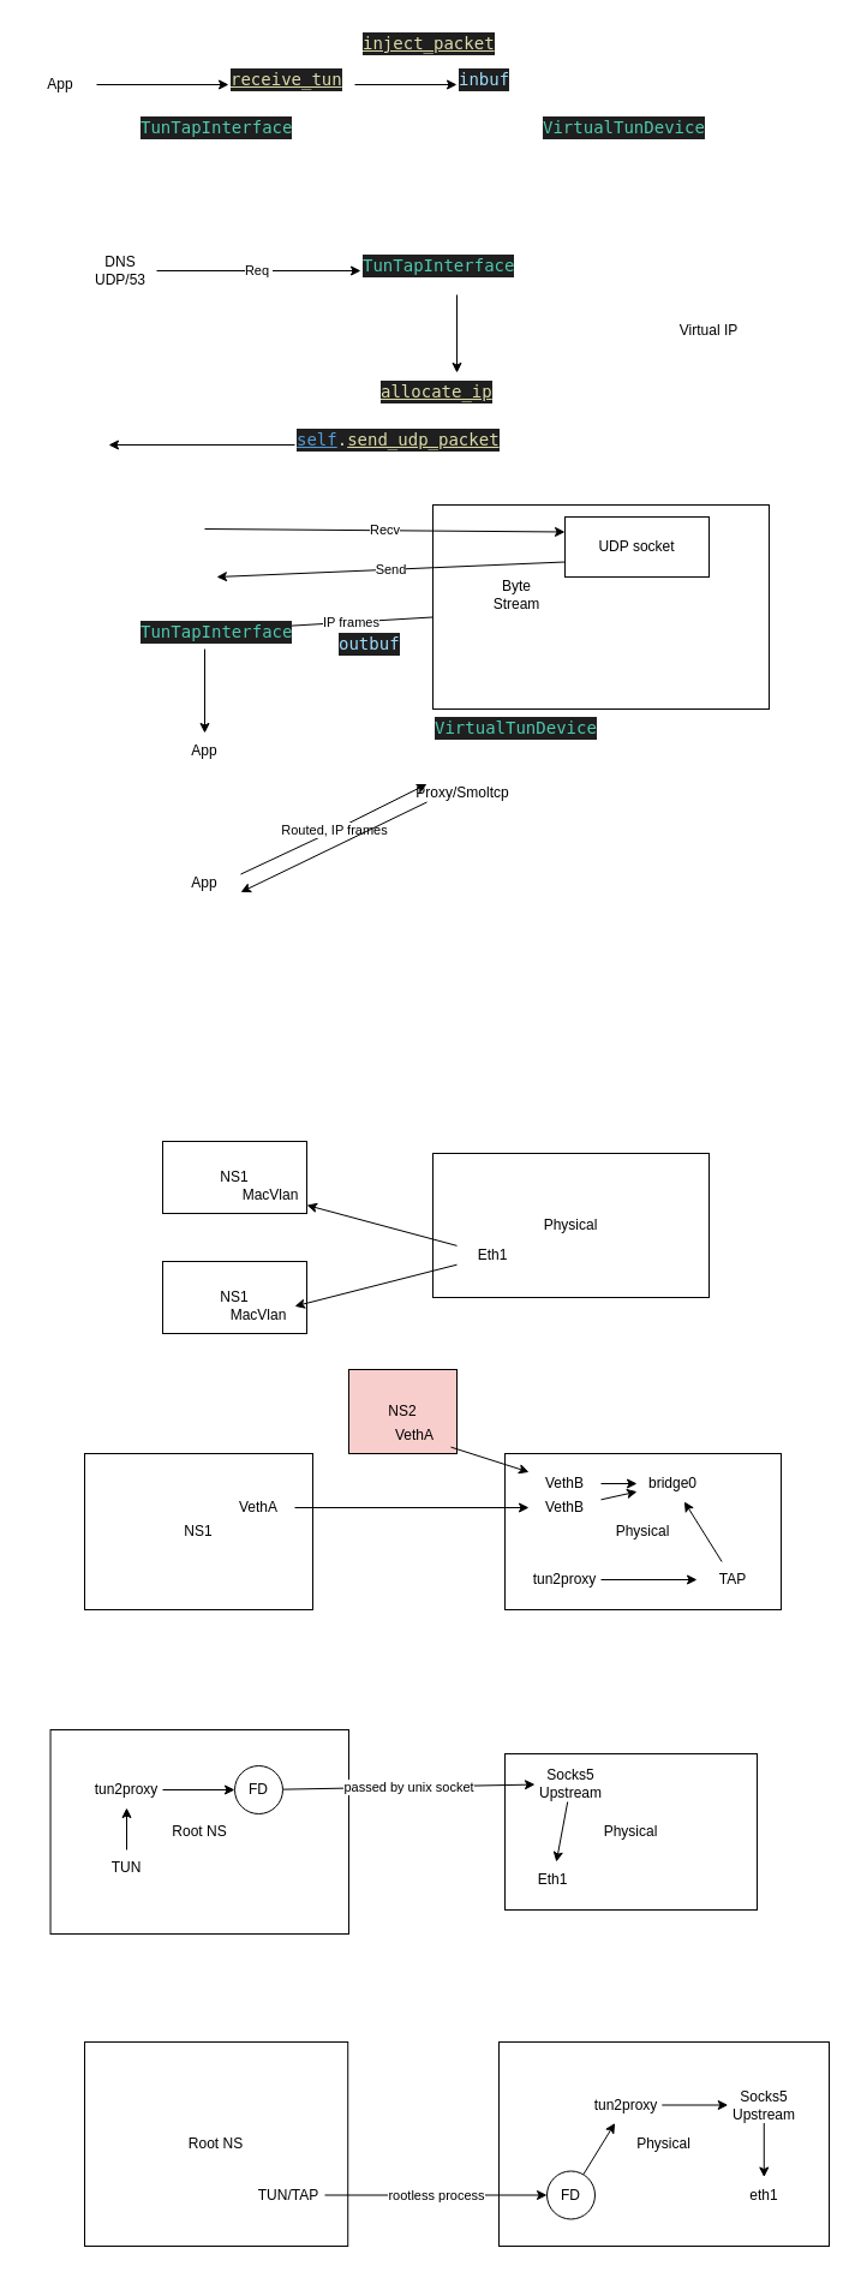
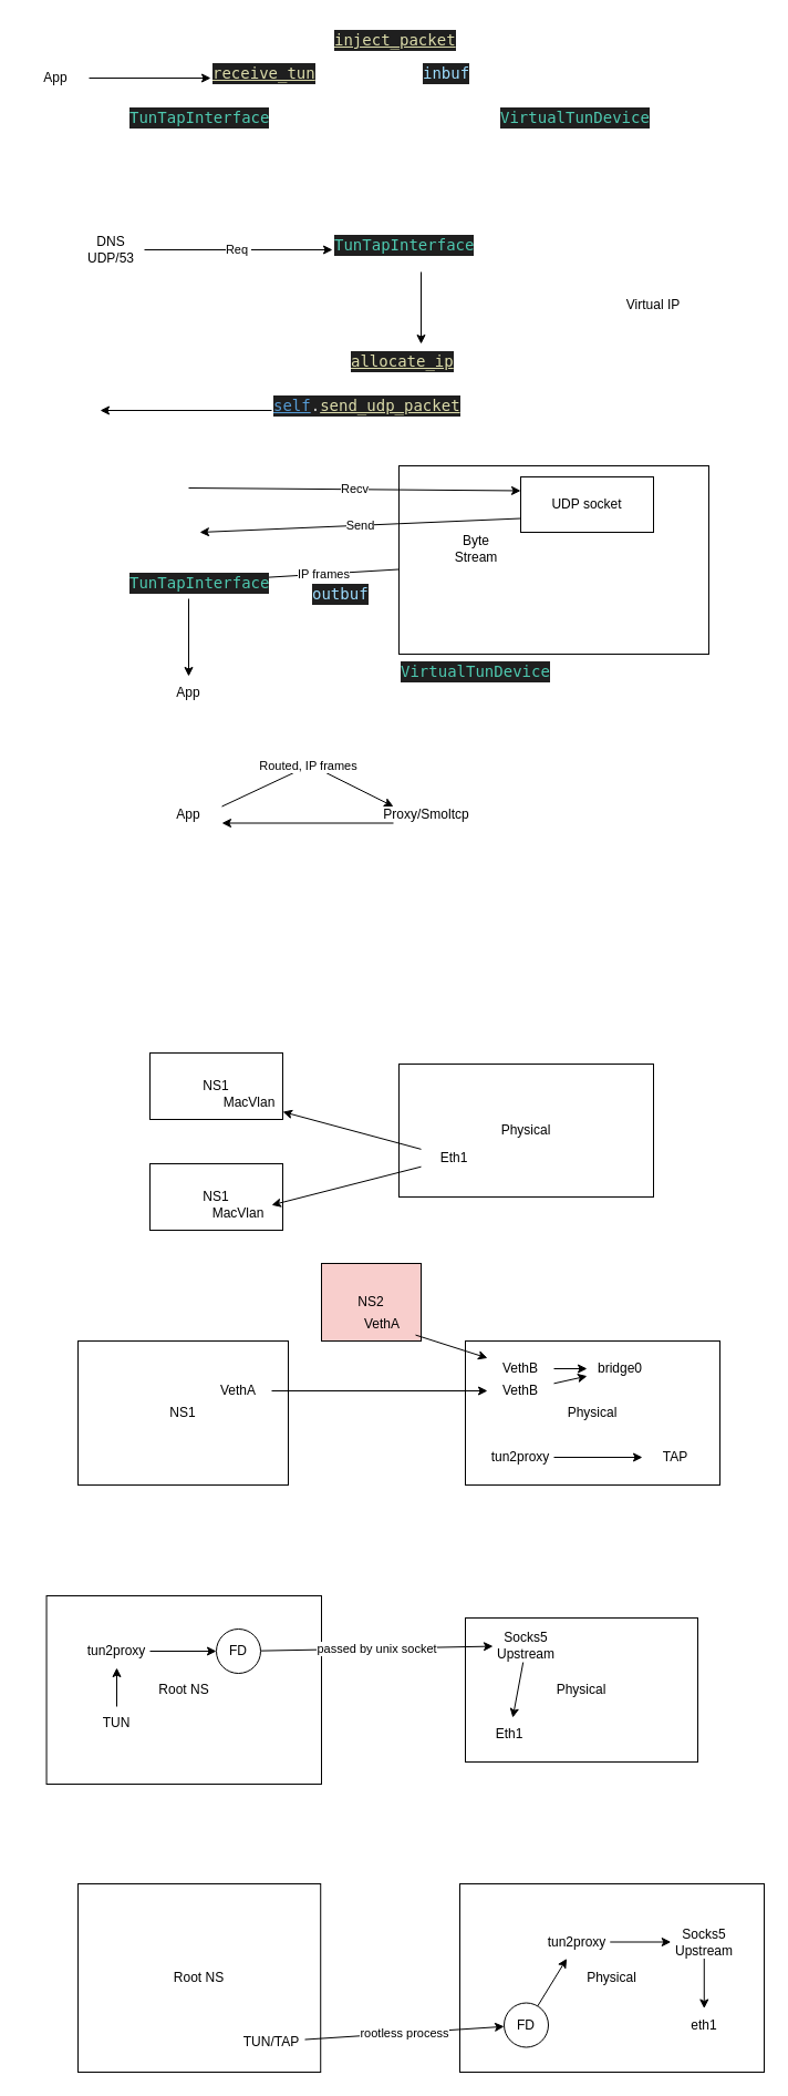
  <mxCell id="0" />
  <mxCell id="1" parent="0" />
  <mxCell id="2" value="NS1" style="rounded=0;whiteSpace=wrap;html=1;" vertex="1" parent="1"><mxGeometry x="135" y="950" width="120" height="60" as="geometry" /></mxCell>
  <mxCell id="3" value="NS1" style="rounded=0;whiteSpace=wrap;html=1;" vertex="1" parent="1"><mxGeometry x="135" y="1050" width="120" height="60" as="geometry" /></mxCell>
  <mxCell id="4" value="&lt;div style=&quot;color: rgb(204, 204, 204); background-color: rgb(31, 31, 31); font-family: &amp;quot;Droid Sans Mono&amp;quot;, &amp;quot;monospace&amp;quot;, monospace; font-weight: normal; font-size: 14px; line-height: 19px;&quot;&gt;&lt;div&gt;&lt;span style=&quot;color: #4ec9b0;&quot;&gt;VirtualTunDevice&lt;/span&gt;&lt;/div&gt;&lt;/div&gt;" style="text;whiteSpace=wrap;html=1;" parent="1" vertex="1"><mxGeometry x="450" y="90" width="170" height="40" as="geometry" /></mxCell>
  <mxCell id="5" value="&lt;div style=&quot;color: rgb(204, 204, 204); background-color: rgb(31, 31, 31); font-family: &amp;quot;Droid Sans Mono&amp;quot;, &amp;quot;monospace&amp;quot;, monospace; font-weight: normal; font-size: 14px; line-height: 19px;&quot;&gt;&lt;div&gt;&lt;span style=&quot;color: #9cdcfe;&quot;&gt;inbuf&lt;/span&gt;&lt;/div&gt;&lt;/div&gt;" style="text;whiteSpace=wrap;html=1;" parent="1" vertex="1"><mxGeometry x="380" y="50" width="80" height="40" as="geometry" /></mxCell>
  <mxCell id="6" value="&lt;div style=&quot;color: rgb(204, 204, 204); background-color: rgb(31, 31, 31); font-family: &amp;quot;Droid Sans Mono&amp;quot;, &amp;quot;monospace&amp;quot;, monospace; font-weight: normal; font-size: 14px; line-height: 19px;&quot;&gt;&lt;div&gt;&lt;span style=&quot;color: #9cdcfe;&quot;&gt;outbuf&lt;/span&gt;&lt;/div&gt;&lt;/div&gt;" style="text;whiteSpace=wrap;html=1;" parent="1" vertex="1"><mxGeometry x="280" y="520" width="80" height="30" as="geometry" /></mxCell>
  <mxCell id="7" value="&lt;div style=&quot;color: rgb(204, 204, 204); background-color: rgb(31, 31, 31); font-family: &amp;quot;Droid Sans Mono&amp;quot;, &amp;quot;monospace&amp;quot;, monospace; font-weight: normal; font-size: 14px; line-height: 19px;&quot;&gt;&lt;div&gt;&lt;span style=&quot;color: #4ec9b0;&quot;&gt;TunTapInterface&lt;/span&gt;&lt;/div&gt;&lt;/div&gt;" style="text;whiteSpace=wrap;html=1;" parent="1" vertex="1"><mxGeometry x="115" y="90" width="160" height="40" as="geometry" /></mxCell>
- <mxCell id="8" style="edgeStyle=none;html=1;" parent="1" source="9" target="5" edge="1"><mxGeometry relative="1" as="geometry" /></mxCell>
  <mxCell id="9" value="&lt;div style=&quot;color: rgb(204, 204, 204); background-color: rgb(31, 31, 31); font-family: &amp;quot;Droid Sans Mono&amp;quot;, &amp;quot;monospace&amp;quot;, monospace; font-weight: normal; font-size: 14px; line-height: 19px;&quot;&gt;&lt;div&gt;&lt;span style=&quot;color: #dcdcaa;text-decoration: underline;&quot;&gt;receive_tun&lt;/span&gt;&lt;/div&gt;&lt;/div&gt;" style="text;whiteSpace=wrap;html=1;" parent="1" vertex="1"><mxGeometry x="190" y="50" width="105" height="40" as="geometry" /></mxCell>
  <mxCell id="10" value="&lt;div style=&quot;color: rgb(204, 204, 204); background-color: rgb(31, 31, 31); font-family: &amp;quot;Droid Sans Mono&amp;quot;, &amp;quot;monospace&amp;quot;, monospace; font-weight: normal; font-size: 14px; line-height: 19px;&quot;&gt;&lt;div&gt;&lt;span style=&quot;color: #dcdcaa;text-decoration: underline;&quot;&gt;inject_packet&lt;/span&gt;&lt;/div&gt;&lt;/div&gt;" style="text;whiteSpace=wrap;html=1;" parent="1" vertex="1"><mxGeometry x="300" y="20" width="140" height="40" as="geometry" /></mxCell>
  <mxCell id="11" style="edgeStyle=none;html=1;" parent="1" source="12" target="9" edge="1"><mxGeometry relative="1" as="geometry" /></mxCell>
  <mxCell id="12" value="App" style="text;html=1;strokeColor=none;fillColor=none;align=center;verticalAlign=middle;whiteSpace=wrap;rounded=0;" parent="1" vertex="1"><mxGeometry x="20" y="55" width="60" height="30" as="geometry" /></mxCell>
  <mxCell id="13" value="Req&amp;nbsp;" style="edgeStyle=none;html=1;" parent="1" source="14" target="16" edge="1"><mxGeometry relative="1" as="geometry"><mxPoint x="310" y="225" as="targetPoint" /></mxGeometry></mxCell>
  <mxCell id="14" value="DNS UDP/53" style="text;html=1;strokeColor=none;fillColor=none;align=center;verticalAlign=middle;whiteSpace=wrap;rounded=0;" parent="1" vertex="1"><mxGeometry x="70" y="210" width="60" height="30" as="geometry" /></mxCell>
  <mxCell id="15" style="edgeStyle=none;html=1;" parent="1" source="16" target="17" edge="1"><mxGeometry relative="1" as="geometry" /></mxCell>
  <mxCell id="16" value="&lt;div style=&quot;color: rgb(204, 204, 204); background-color: rgb(31, 31, 31); font-family: &amp;quot;Droid Sans Mono&amp;quot;, &amp;quot;monospace&amp;quot;, monospace; font-weight: normal; font-size: 14px; line-height: 19px;&quot;&gt;&lt;div&gt;&lt;span style=&quot;color: #4ec9b0;&quot;&gt;TunTapInterface&lt;/span&gt;&lt;/div&gt;&lt;/div&gt;" style="text;whiteSpace=wrap;html=1;" parent="1" vertex="1"><mxGeometry x="300" y="205" width="160" height="40" as="geometry" /></mxCell>
  <mxCell id="17" value="&lt;div style=&quot;color: rgb(204, 204, 204); background-color: rgb(31, 31, 31); font-family: &amp;quot;Droid Sans Mono&amp;quot;, &amp;quot;monospace&amp;quot;, monospace; font-weight: normal; font-size: 14px; line-height: 19px;&quot;&gt;&lt;div&gt;&lt;span style=&quot;color: #dcdcaa;text-decoration: underline;&quot;&gt;allocate_ip&lt;/span&gt;&lt;/div&gt;&lt;/div&gt;" style="text;whiteSpace=wrap;html=1;" parent="1" vertex="1"><mxGeometry x="315" y="310" width="130" height="40" as="geometry" /></mxCell>
  <mxCell id="18" value="Virtual IP" style="text;html=1;strokeColor=none;fillColor=none;align=center;verticalAlign=middle;whiteSpace=wrap;rounded=0;" parent="1" vertex="1"><mxGeometry x="560" y="260" width="60" height="30" as="geometry" /></mxCell>
  <mxCell id="19" style="edgeStyle=none;html=1;" parent="1" source="20" edge="1"><mxGeometry relative="1" as="geometry"><mxPoint x="90" y="370" as="targetPoint" /></mxGeometry></mxCell>
  <mxCell id="20" value="&lt;div style=&quot;color: rgb(204, 204, 204); background-color: rgb(31, 31, 31); font-family: &amp;quot;Droid Sans Mono&amp;quot;, &amp;quot;monospace&amp;quot;, monospace; font-weight: normal; font-size: 14px; line-height: 19px;&quot;&gt;&lt;div&gt;&lt;span style=&quot;color: #569cd6;text-decoration: underline;&quot;&gt;self&lt;/span&gt;&lt;span style=&quot;color: #d4d4d4;&quot;&gt;.&lt;/span&gt;&lt;span style=&quot;color: #dcdcaa;text-decoration: underline;&quot;&gt;send_udp_packet&lt;/span&gt;&lt;/div&gt;&lt;/div&gt;" style="text;whiteSpace=wrap;html=1;" parent="1" vertex="1"><mxGeometry x="245" y="350" width="200" height="40" as="geometry" /></mxCell>
  <mxCell id="21" value="IP frames" style="edgeStyle=none;html=1;" parent="1" source="22" target="28" edge="1"><mxGeometry relative="1" as="geometry"><mxPoint x="160" y="620" as="targetPoint" /></mxGeometry></mxCell>
  <mxCell id="22" value="" style="rounded=0;whiteSpace=wrap;html=1;" parent="1" vertex="1"><mxGeometry x="360" y="420" width="280" height="170" as="geometry" /></mxCell>
  <mxCell id="23" value="Send" style="edgeStyle=none;html=1;exitX=0;exitY=0.75;exitDx=0;exitDy=0;" parent="1" source="24" edge="1"><mxGeometry relative="1" as="geometry"><mxPoint x="180" y="480" as="targetPoint" /></mxGeometry></mxCell>
  <mxCell id="24" value="UDP socket" style="rounded=0;whiteSpace=wrap;html=1;" parent="1" vertex="1"><mxGeometry x="470" y="430" width="120" height="50" as="geometry" /></mxCell>
  <mxCell id="25" value="&lt;div style=&quot;color: rgb(204, 204, 204); background-color: rgb(31, 31, 31); font-family: &amp;quot;Droid Sans Mono&amp;quot;, &amp;quot;monospace&amp;quot;, monospace; font-weight: normal; font-size: 14px; line-height: 19px;&quot;&gt;&lt;div&gt;&lt;span style=&quot;color: #4ec9b0;&quot;&gt;VirtualTunDevice&lt;/span&gt;&lt;/div&gt;&lt;/div&gt;" style="text;whiteSpace=wrap;html=1;" parent="1" vertex="1"><mxGeometry x="360" y="590" width="170" height="40" as="geometry" /></mxCell>
  <mxCell id="26" value="Recv" style="endArrow=classic;html=1;entryX=0;entryY=0.25;entryDx=0;entryDy=0;" parent="1" target="24" edge="1"><mxGeometry width="50" height="50" relative="1" as="geometry"><mxPoint x="170" y="440" as="sourcePoint" /><mxPoint x="270" y="430" as="targetPoint" /></mxGeometry></mxCell>
  <mxCell id="27" style="edgeStyle=none;html=1;" parent="1" source="28" target="29" edge="1"><mxGeometry relative="1" as="geometry" /></mxCell>
  <mxCell id="28" value="&lt;div style=&quot;color: rgb(204, 204, 204); background-color: rgb(31, 31, 31); font-family: &amp;quot;Droid Sans Mono&amp;quot;, &amp;quot;monospace&amp;quot;, monospace; font-weight: normal; font-size: 14px; line-height: 19px;&quot;&gt;&lt;div&gt;&lt;span style=&quot;color: #4ec9b0;&quot;&gt;TunTapInterface&lt;/span&gt;&lt;/div&gt;&lt;/div&gt;" style="text;whiteSpace=wrap;html=1;" parent="1" vertex="1"><mxGeometry x="115" y="510" width="110" height="30" as="geometry" /></mxCell>
  <mxCell id="29" value="App" style="text;html=1;strokeColor=none;fillColor=none;align=center;verticalAlign=middle;whiteSpace=wrap;rounded=0;" parent="1" vertex="1"><mxGeometry x="140" y="610" width="60" height="30" as="geometry" /></mxCell>
  <mxCell id="30" value="Routed, IP frames" style="edgeStyle=none;html=1;exitX=1;exitY=0.25;exitDx=0;exitDy=0;entryX=0;entryY=0.25;entryDx=0;entryDy=0;" parent="1" source="31" target="33" edge="1"><mxGeometry relative="1" as="geometry"><Array as="points"><mxPoint x="280" y="690" /></Array></mxGeometry></mxCell>
  <mxCell id="31" value="App" style="text;html=1;strokeColor=none;fillColor=none;align=center;verticalAlign=middle;whiteSpace=wrap;rounded=0;" parent="1" vertex="1"><mxGeometry x="140" y="720" width="60" height="30" as="geometry" /></mxCell>
  <mxCell id="32" style="edgeStyle=none;html=1;exitX=0;exitY=0.75;exitDx=0;exitDy=0;entryX=1;entryY=0.75;entryDx=0;entryDy=0;" parent="1" source="33" target="31" edge="1"><mxGeometry relative="1" as="geometry" /></mxCell>
- <mxCell id="33" value="Proxy/Smoltcp" style="text;html=1;strokeColor=none;fillColor=none;align=center;verticalAlign=middle;whiteSpace=wrap;rounded=0;" parent="1" vertex="1"><mxGeometry x="355" y="645" width="60" height="30" as="geometry" /></mxCell>
+ <mxCell id="33" value="Proxy/Smoltcp" style="text;html=1;strokeColor=none;fillColor=none;align=center;verticalAlign=middle;whiteSpace=wrap;rounded=0;" parent="1" vertex="1"><mxGeometry x="355" y="720" width="60" height="30" as="geometry" /></mxCell>
  <mxCell id="34" value="Byte Stream" style="text;html=1;strokeColor=none;fillColor=none;align=center;verticalAlign=middle;whiteSpace=wrap;rounded=0;" parent="1" vertex="1"><mxGeometry x="400" y="480" width="60" height="30" as="geometry" /></mxCell>
  <mxCell id="35" value="Physical" style="rounded=0;whiteSpace=wrap;html=1;" vertex="1" parent="1"><mxGeometry x="360" y="960" width="230" height="120" as="geometry" /></mxCell>
  <mxCell id="36" style="edgeStyle=none;html=1;" edge="1" parent="1" source="38" target="40"><mxGeometry relative="1" as="geometry" /></mxCell>
  <mxCell id="37" style="edgeStyle=none;html=1;" edge="1" parent="1" source="38" target="39"><mxGeometry relative="1" as="geometry" /></mxCell>
  <mxCell id="38" value="Eth1" style="text;html=1;strokeColor=none;fillColor=none;align=center;verticalAlign=middle;whiteSpace=wrap;rounded=0;" vertex="1" parent="1"><mxGeometry x="380" y="1030" width="60" height="30" as="geometry" /></mxCell>
  <mxCell id="39" value="MacVlan" style="text;html=1;strokeColor=none;fillColor=none;align=center;verticalAlign=middle;whiteSpace=wrap;rounded=0;" vertex="1" parent="1"><mxGeometry x="195" y="980" width="60" height="30" as="geometry" /></mxCell>
  <mxCell id="40" value="MacVlan" style="text;html=1;strokeColor=none;fillColor=none;align=center;verticalAlign=middle;whiteSpace=wrap;rounded=0;" vertex="1" parent="1"><mxGeometry x="185" y="1080" width="60" height="30" as="geometry" /></mxCell>
  <mxCell id="41" value="Physical" style="rounded=0;whiteSpace=wrap;html=1;" vertex="1" parent="1"><mxGeometry x="420" y="1210" width="230" height="130" as="geometry" /></mxCell>
- <mxCell id="42" style="edgeStyle=none;html=1;" edge="1" parent="1" source="43" target="45"><mxGeometry relative="1" as="geometry" /></mxCell>
  <mxCell id="43" value="TAP" style="text;html=1;strokeColor=none;fillColor=none;align=center;verticalAlign=middle;whiteSpace=wrap;rounded=0;" vertex="1" parent="1"><mxGeometry x="580" y="1300" width="60" height="30" as="geometry" /></mxCell>
  <mxCell id="44" value="NS1" style="rounded=0;whiteSpace=wrap;html=1;" vertex="1" parent="1"><mxGeometry x="70" y="1210" width="190" height="130" as="geometry" /></mxCell>
  <mxCell id="45" value="bridge0" style="text;html=1;strokeColor=none;fillColor=none;align=center;verticalAlign=middle;whiteSpace=wrap;rounded=0;" vertex="1" parent="1"><mxGeometry x="530" y="1220" width="60" height="30" as="geometry" /></mxCell>
  <mxCell id="46" style="edgeStyle=none;html=1;" edge="1" parent="1" source="47" target="49"><mxGeometry relative="1" as="geometry" /></mxCell>
  <mxCell id="47" value="VethA" style="text;html=1;strokeColor=none;fillColor=none;align=center;verticalAlign=middle;whiteSpace=wrap;rounded=0;" vertex="1" parent="1"><mxGeometry x="185" y="1240" width="60" height="30" as="geometry" /></mxCell>
  <mxCell id="48" style="edgeStyle=none;html=1;" edge="1" parent="1" source="49" target="45"><mxGeometry relative="1" as="geometry" /></mxCell>
  <mxCell id="49" value="VethB" style="text;html=1;strokeColor=none;fillColor=none;align=center;verticalAlign=middle;whiteSpace=wrap;rounded=0;" vertex="1" parent="1"><mxGeometry x="440" y="1240" width="60" height="30" as="geometry" /></mxCell>
  <mxCell id="50" value="NS2" style="rounded=0;whiteSpace=wrap;html=1;fillColor=#f8cecc;" vertex="1" parent="1"><mxGeometry x="290" y="1140" width="90" height="70" as="geometry" /></mxCell>
  <mxCell id="51" style="edgeStyle=none;html=1;" edge="1" parent="1" source="52" target="54"><mxGeometry relative="1" as="geometry" /></mxCell>
  <mxCell id="52" value="VethA" style="text;html=1;strokeColor=none;fillColor=none;align=center;verticalAlign=middle;whiteSpace=wrap;rounded=0;" vertex="1" parent="1"><mxGeometry x="315" y="1180" width="60" height="30" as="geometry" /></mxCell>
  <mxCell id="53" style="edgeStyle=none;html=1;" edge="1" parent="1" source="54" target="45"><mxGeometry relative="1" as="geometry" /></mxCell>
  <mxCell id="54" value="VethB" style="text;html=1;strokeColor=none;fillColor=none;align=center;verticalAlign=middle;whiteSpace=wrap;rounded=0;" vertex="1" parent="1"><mxGeometry x="440" y="1220" width="60" height="30" as="geometry" /></mxCell>
  <mxCell id="55" value="Root NS" style="rounded=0;whiteSpace=wrap;html=1;" vertex="1" parent="1"><mxGeometry x="41.54" y="1440" width="248.46" height="170" as="geometry" /></mxCell>
  <mxCell id="56" value="Physical" style="rounded=0;whiteSpace=wrap;html=1;" vertex="1" parent="1"><mxGeometry x="420" y="1460" width="210" height="130" as="geometry" /></mxCell>
  <mxCell id="57" value="Eth1" style="text;html=1;strokeColor=none;fillColor=none;align=center;verticalAlign=middle;whiteSpace=wrap;rounded=0;" vertex="1" parent="1"><mxGeometry x="430" y="1550" width="60" height="30" as="geometry" /></mxCell>
  <mxCell id="58" style="edgeStyle=none;html=1;" edge="1" parent="1" source="59" target="57"><mxGeometry relative="1" as="geometry" /></mxCell>
  <mxCell id="59" value="Socks5 Upstream" style="text;html=1;strokeColor=none;fillColor=none;align=center;verticalAlign=middle;whiteSpace=wrap;rounded=0;" vertex="1" parent="1"><mxGeometry x="445" y="1470" width="60" height="30" as="geometry" /></mxCell>
  <mxCell id="60" value="passed by unix socket" style="edgeStyle=none;html=1;" edge="1" parent="1" source="61" target="59"><mxGeometry relative="1" as="geometry" /></mxCell>
  <mxCell id="61" value="FD" style="ellipse;whiteSpace=wrap;html=1;aspect=fixed;" vertex="1" parent="1"><mxGeometry x="195" y="1470" width="40" height="40" as="geometry" /></mxCell>
  <mxCell id="62" style="edgeStyle=none;html=1;" edge="1" parent="1" source="63" target="61"><mxGeometry relative="1" as="geometry" /></mxCell>
  <mxCell id="63" value="tun2proxy" style="text;html=1;strokeColor=none;fillColor=none;align=center;verticalAlign=middle;whiteSpace=wrap;rounded=0;" vertex="1" parent="1"><mxGeometry x="75" y="1475" width="60" height="30" as="geometry" /></mxCell>
  <mxCell id="64" style="edgeStyle=none;html=1;" edge="1" parent="1" source="65" target="63"><mxGeometry relative="1" as="geometry" /></mxCell>
  <mxCell id="65" value="TUN" style="text;html=1;strokeColor=none;fillColor=none;align=center;verticalAlign=middle;whiteSpace=wrap;rounded=0;" vertex="1" parent="1"><mxGeometry x="75" y="1540" width="60" height="30" as="geometry" /></mxCell>
  <mxCell id="66" style="edgeStyle=none;html=1;" edge="1" parent="1" source="67" target="43"><mxGeometry relative="1" as="geometry" /></mxCell>
  <mxCell id="67" value="tun2proxy" style="text;html=1;strokeColor=none;fillColor=none;align=center;verticalAlign=middle;whiteSpace=wrap;rounded=0;" vertex="1" parent="1"><mxGeometry x="440" y="1300" width="60" height="30" as="geometry" /></mxCell>
  <mxCell id="68" value="Root NS" style="rounded=0;whiteSpace=wrap;html=1;" vertex="1" parent="1"><mxGeometry x="70" y="1700" width="219.23" height="170" as="geometry" /></mxCell>
  <mxCell id="69" value="Physical" style="rounded=0;whiteSpace=wrap;html=1;" vertex="1" parent="1"><mxGeometry x="415" y="1700" width="275" height="170" as="geometry" /></mxCell>
  <mxCell id="70" value="eth1" style="text;html=1;strokeColor=none;fillColor=none;align=center;verticalAlign=middle;whiteSpace=wrap;rounded=0;" vertex="1" parent="1"><mxGeometry x="605.77" y="1812.5" width="60" height="30" as="geometry" /></mxCell>
  <mxCell id="71" style="edgeStyle=none;html=1;" edge="1" parent="1" source="72" target="70"><mxGeometry relative="1" as="geometry" /></mxCell>
  <mxCell id="72" value="Socks5 Upstream" style="text;html=1;strokeColor=none;fillColor=none;align=center;verticalAlign=middle;whiteSpace=wrap;rounded=0;" vertex="1" parent="1"><mxGeometry x="605.77" y="1737.5" width="60" height="30" as="geometry" /></mxCell>
  <mxCell id="73" style="edgeStyle=none;html=1;" edge="1" parent="1" source="74" target="72"><mxGeometry relative="1" as="geometry" /></mxCell>
  <mxCell id="74" value="tun2proxy" style="text;html=1;strokeColor=none;fillColor=none;align=center;verticalAlign=middle;whiteSpace=wrap;rounded=0;" vertex="1" parent="1"><mxGeometry x="490.77" y="1737.5" width="60" height="30" as="geometry" /></mxCell>
  <mxCell id="75" value="rootless process" style="edgeStyle=none;html=1;" edge="1" parent="1" source="76" target="78"><mxGeometry relative="1" as="geometry" /></mxCell>
- <mxCell id="76" value="TUN/TAP" style="text;html=1;strokeColor=none;fillColor=none;align=center;verticalAlign=middle;whiteSpace=wrap;rounded=0;" vertex="1" parent="1"><mxGeometry x="210" y="1812.5" width="60" height="30" as="geometry" /></mxCell>
+ <mxCell id="76" value="TUN/TAP" style="text;html=1;strokeColor=none;fillColor=none;align=center;verticalAlign=middle;whiteSpace=wrap;rounded=0;" vertex="1" parent="1"><mxGeometry x="215" y="1827.5" width="60" height="30" as="geometry" /></mxCell>
  <mxCell id="77" style="edgeStyle=none;html=1;" edge="1" parent="1" source="78" target="74"><mxGeometry relative="1" as="geometry" /></mxCell>
  <mxCell id="78" value="FD" style="ellipse;whiteSpace=wrap;html=1;aspect=fixed;" vertex="1" parent="1"><mxGeometry x="455" y="1807.5" width="40" height="40" as="geometry" /></mxCell>
